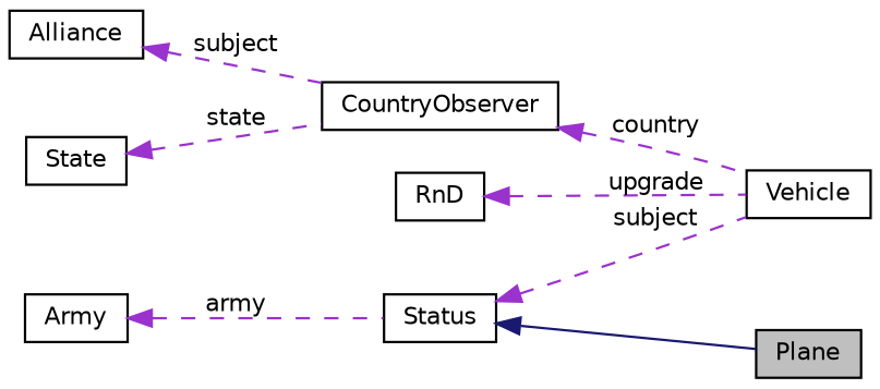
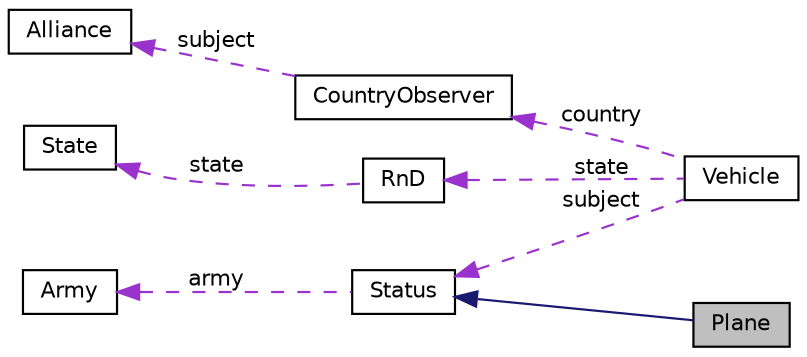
  digraph {
    rankdir=LR
    node [color=black fillcolor=white fontname=Helvetica fontsize=10 shape=record style=filled]
    edge [color=darkorchid3 dir=back fontname=Helvetica fontsize=10 labelfontname=Helvetica labelfontsize=10 style=dashed]
    n1 [fillcolor=grey75 fontcolor=black height=0.2 label=Plane width=0.4]
    n2 [height=0.2 label=Vehicle width=0.4]
    n3 [height=0.2 label=CountryObserver width=0.4]
    n4 [height=0.2 label=Army width=0.4]
    n5 [height=0.2 label=Status width=0.4]
    n6 [height=0.2 label=Alliance width=0.4]
    n7 [height=0.2 label=State width=0.4]
    n8 [height=0.2 label=RnD width=0.4]
    n3 -> n2 [label=" country"]
    n4 -> n5 [label=" army"]
    n5 -> n1 [color=midnightblue style=solid]
    n5 -> n2 [label=" subject"]
    n6 -> n3 [label=" subject"]
-   n7 -> n3 [label=" state"]
-   n8 -> n2 [label=" upgrade"]
+   n7 -> n8 [label=" state"]
+   n8 -> n2 [label=" state"]
  }
